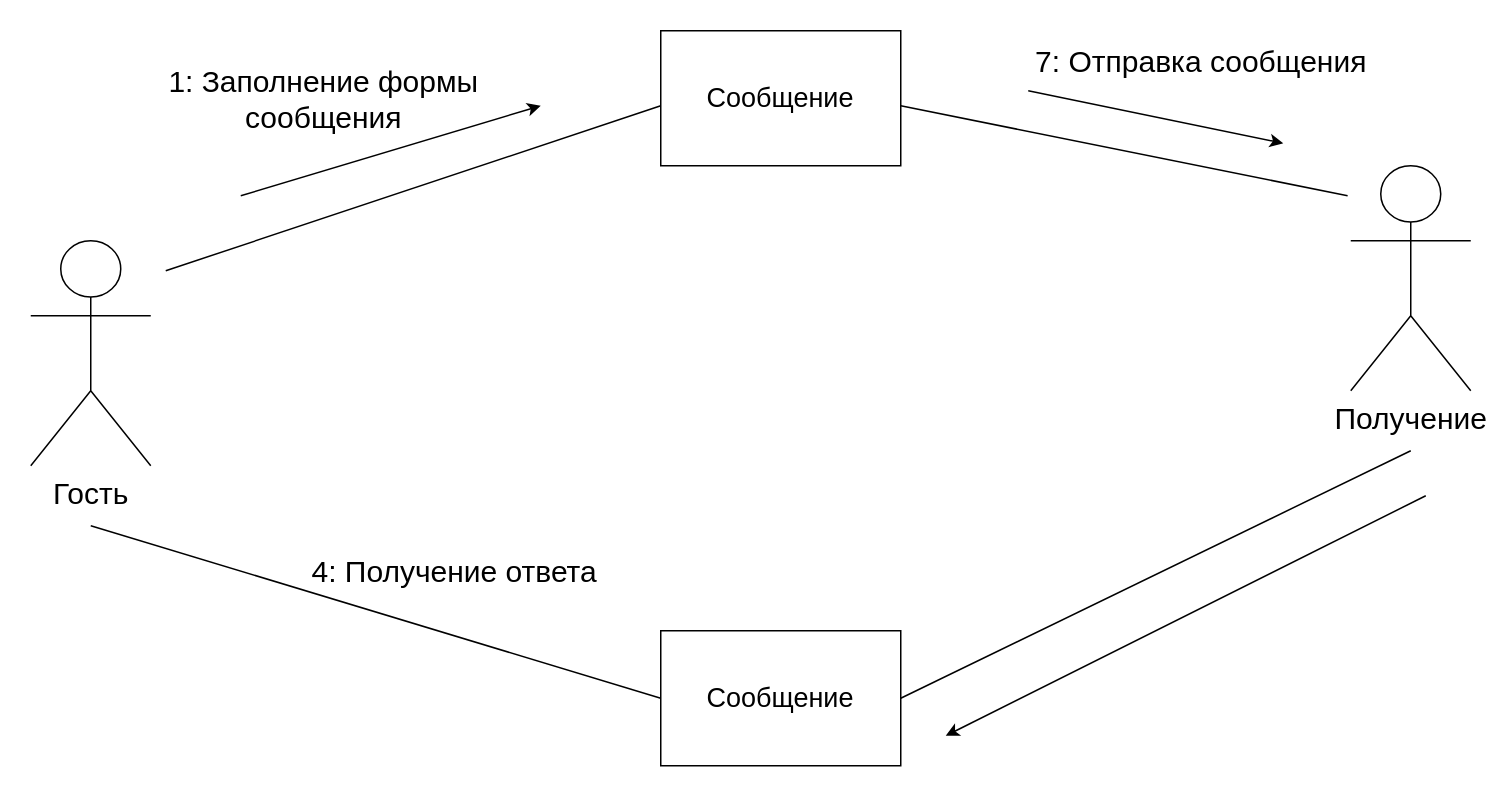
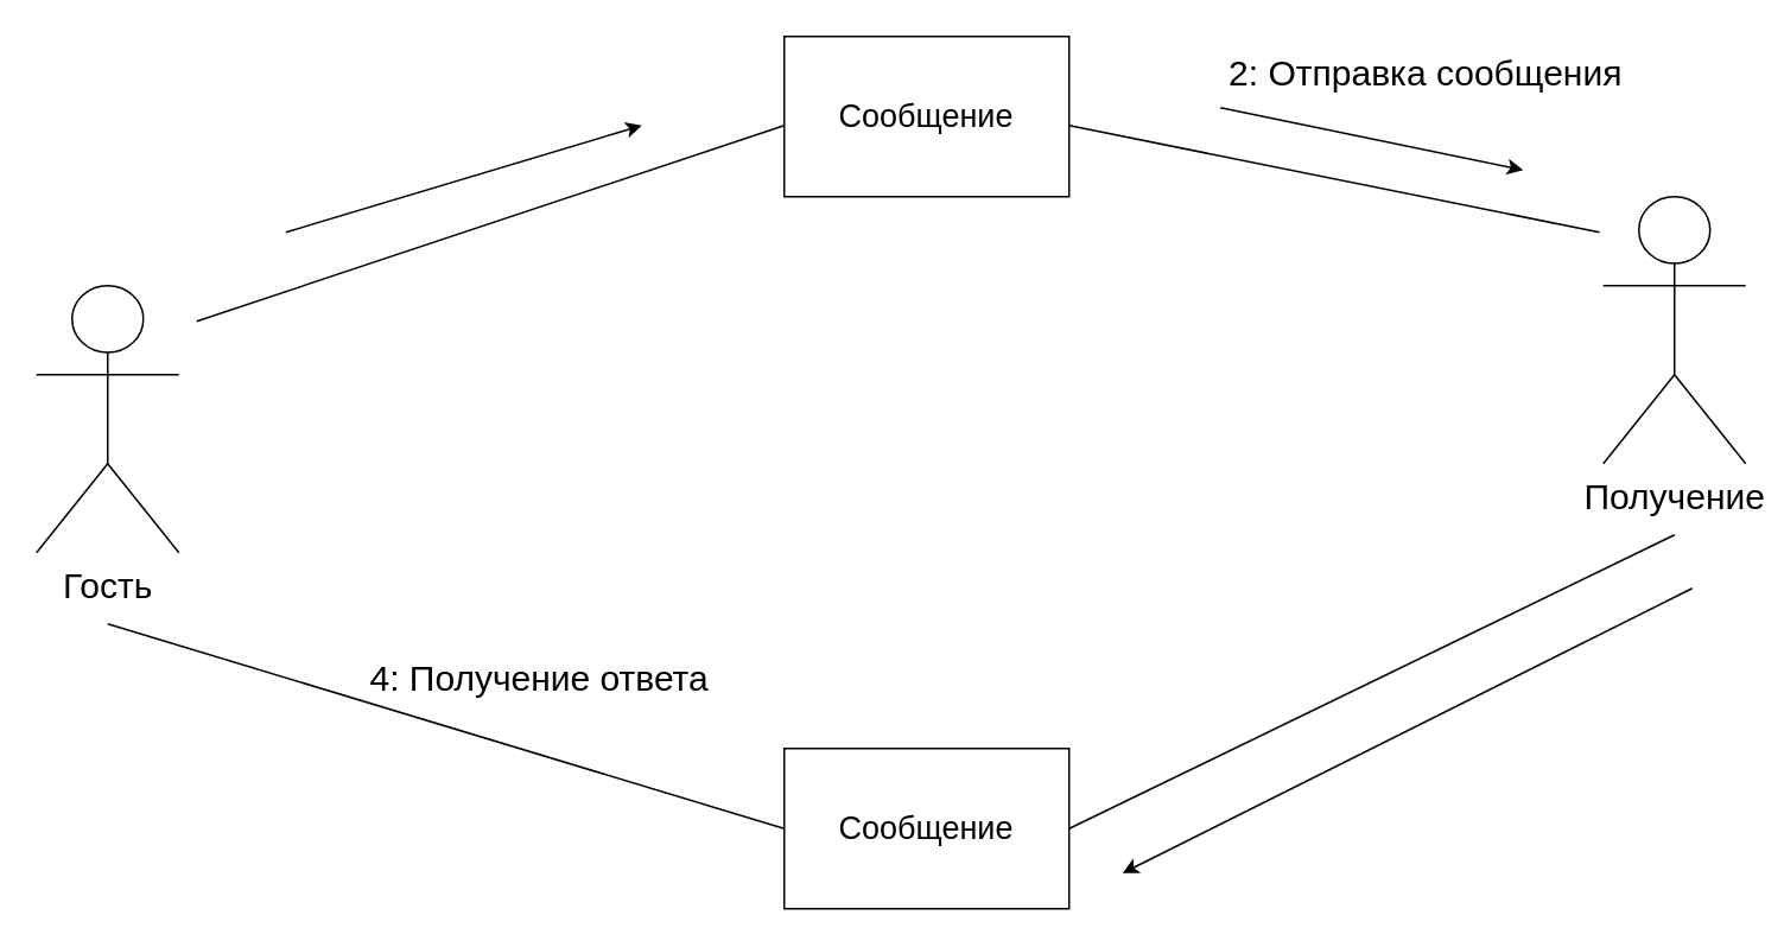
  <mxCell id="0" />
  <mxCell id="1" parent="0" />
  <mxCell id="2" value="&lt;font style=&quot;font-size: 20px;&quot;&gt;Гость&lt;/font&gt;" style="shape=umlActor;verticalLabelPosition=bottom;verticalAlign=top;html=1;outlineConnect=0;" parent="1" vertex="1"><mxGeometry x="20" y="160" width="80" height="150" as="geometry" /></mxCell>
  <mxCell id="3" value="" style="endArrow=none;html=1;rounded=0;" parent="1" edge="1"><mxGeometry width="50" height="50" relative="1" as="geometry"><mxPoint x="110" y="180" as="sourcePoint" /><mxPoint x="440" y="70" as="targetPoint" /></mxGeometry></mxCell>
  <mxCell id="4" value="" style="endArrow=classic;html=1;rounded=0;" parent="1" edge="1"><mxGeometry width="50" height="50" relative="1" as="geometry"><mxPoint x="160" y="130" as="sourcePoint" /><mxPoint x="360" y="70" as="targetPoint" /></mxGeometry></mxCell>
- <mxCell id="5" value="&lt;font style=&quot;font-size: 20px;&quot;&gt;1: Заполнение формы&lt;br&gt;сообщения&lt;/font&gt;" style="text;html=1;align=center;verticalAlign=middle;resizable=0;points=[];autosize=1;strokeColor=none;fillColor=none;" parent="1" vertex="1"><mxGeometry x="100" y="35" width="230" height="60" as="geometry" /></mxCell>
- <mxCell id="6" value="&lt;font style=&quot;font-size: 20px;&quot;&gt;7: Отправка сообщения&lt;/font&gt;" style="text;html=1;align=center;verticalAlign=middle;resizable=0;points=[];autosize=1;strokeColor=none;fillColor=none;" parent="1" vertex="1"><mxGeometry x="680" y="20" width="240" height="40" as="geometry" /></mxCell>
+ <mxCell id="6" value="&lt;font style=&quot;font-size: 20px;&quot;&gt;2: Отправка сообщения&lt;/font&gt;" style="text;html=1;align=center;verticalAlign=middle;resizable=0;points=[];autosize=1;strokeColor=none;fillColor=none;" parent="1" vertex="1"><mxGeometry x="680" y="20" width="240" height="40" as="geometry" /></mxCell>
  <mxCell id="7" value="&lt;font style=&quot;font-size: 18px;&quot;&gt;Сообщение&lt;/font&gt;" style="rounded=0;whiteSpace=wrap;html=1;" parent="1" vertex="1"><mxGeometry x="440" y="20" width="160" height="90" as="geometry" /></mxCell>
  <mxCell id="8" value="" style="endArrow=none;html=1;rounded=0;" parent="1" edge="1"><mxGeometry width="50" height="50" relative="1" as="geometry"><mxPoint x="600" y="70" as="sourcePoint" /><mxPoint x="897.92" y="130" as="targetPoint" /></mxGeometry></mxCell>
  <mxCell id="9" value="" style="endArrow=classic;html=1;rounded=0;" parent="1" edge="1"><mxGeometry width="50" height="50" relative="1" as="geometry"><mxPoint x="685" y="60" as="sourcePoint" /><mxPoint x="855" y="95" as="targetPoint" /></mxGeometry></mxCell>
  <mxCell id="10" value="&lt;font style=&quot;font-size: 20px;&quot;&gt;Получение&lt;/font&gt;" style="shape=umlActor;verticalLabelPosition=bottom;verticalAlign=top;html=1;outlineConnect=0;" parent="1" vertex="1"><mxGeometry x="900" y="110" width="80" height="150" as="geometry" /></mxCell>
  <mxCell id="11" value="" style="endArrow=none;html=1;rounded=0;exitX=1;exitY=0.5;exitDx=0;exitDy=0;" parent="1" source="13" edge="1"><mxGeometry width="50" height="50" relative="1" as="geometry"><mxPoint x="820" y="460" as="sourcePoint" /><mxPoint x="940" y="300" as="targetPoint" /></mxGeometry></mxCell>
  <mxCell id="12" value="" style="endArrow=classic;html=1;rounded=0;" parent="1" edge="1"><mxGeometry width="50" height="50" relative="1" as="geometry"><mxPoint x="950" y="330" as="sourcePoint" /><mxPoint x="630" y="490" as="targetPoint" /></mxGeometry></mxCell>
  <mxCell id="13" value="&lt;font style=&quot;font-size: 18px;&quot;&gt;Сообщение&lt;/font&gt;" style="rounded=0;whiteSpace=wrap;html=1;" parent="1" vertex="1"><mxGeometry x="440" y="420" width="160" height="90" as="geometry" /></mxCell>
  <mxCell id="14" value="" style="endArrow=none;html=1;rounded=0;entryX=0;entryY=0.5;entryDx=0;entryDy=0;" parent="1" target="13" edge="1"><mxGeometry width="50" height="50" relative="1" as="geometry"><mxPoint x="60" y="350" as="sourcePoint" /><mxPoint x="420" y="255" as="targetPoint" /></mxGeometry></mxCell>
  <mxCell id="15" value="&lt;span style=&quot;font-size: 20px;&quot;&gt;4: Получение ответа&amp;nbsp;&lt;/span&gt;" style="text;html=1;align=center;verticalAlign=middle;resizable=0;points=[];autosize=1;strokeColor=none;fillColor=none;" parent="1" vertex="1"><mxGeometry x="195" y="360" width="220" height="40" as="geometry" /></mxCell>
